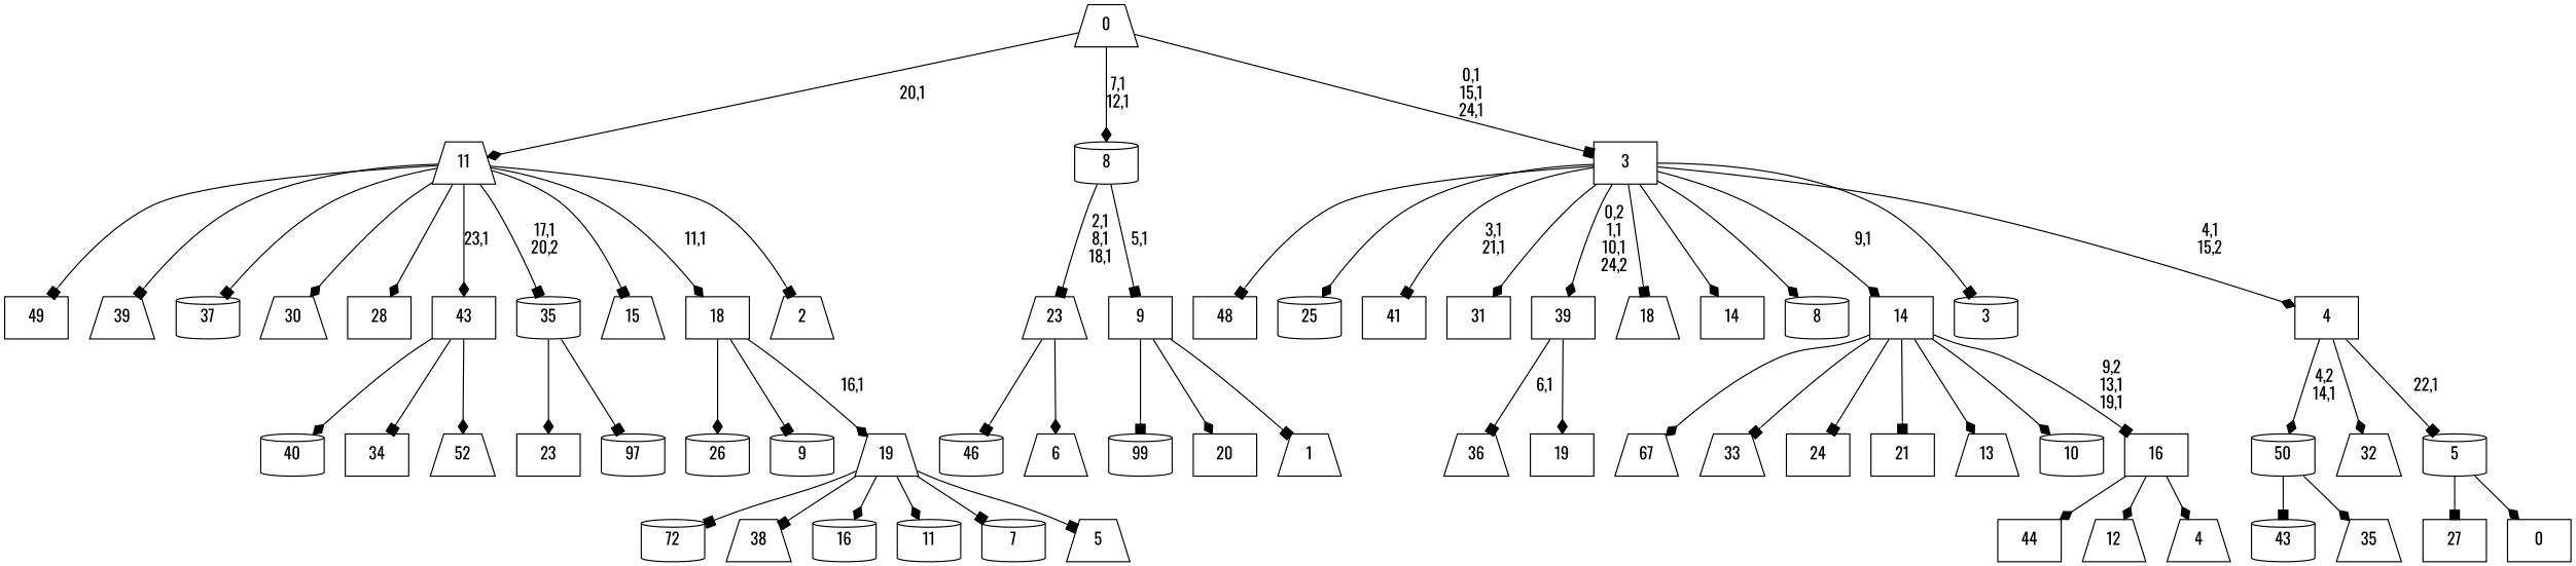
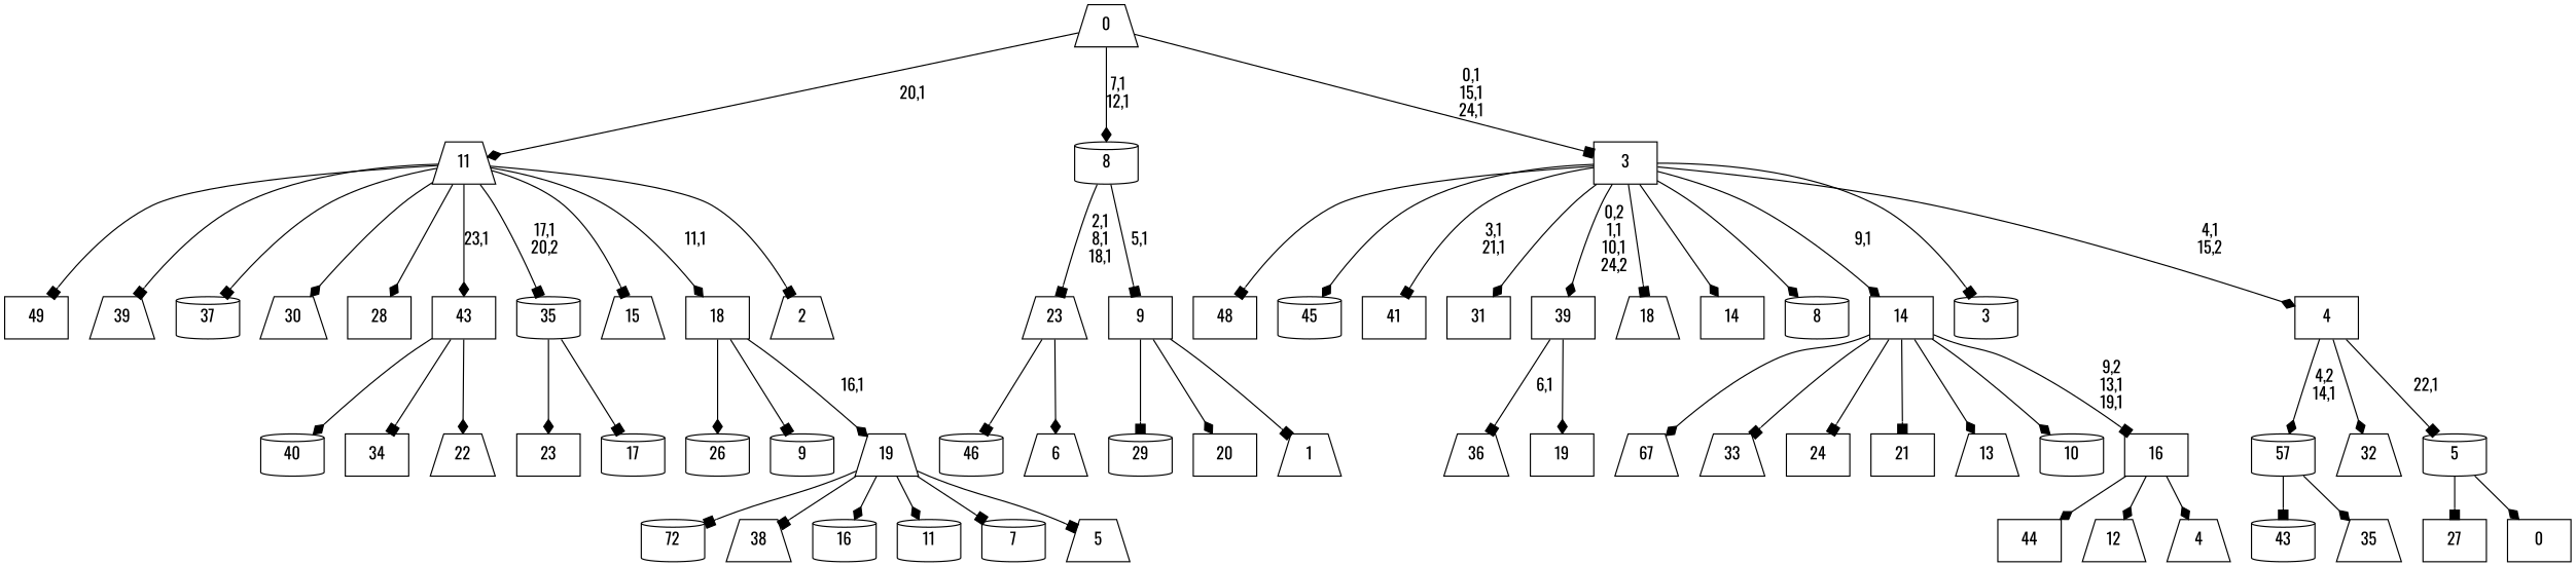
  digraph {
    fontname=Oswald
    node [fontname=Oswald shape=box]
    edge [arrowhead=diamond fontname=Oswald]
    n1 [label=49]
    n2 [label=48]
    n3 [label=67 shape=trapezium]
    n4 [label=46 shape=cylinder]
-   n5 [label=25 shape=cylinder]
+   n5 [label=45 shape=cylinder]
    n6 [label=44]
    n7 [label=43 shape=cylinder]
    n8 [label=72 shape=cylinder]
    n9 [label=41]
    n10 [label=40 shape=cylinder]
    n11 [label=39 shape=trapezium]
    n12 [label=38 shape=trapezium]
    n13 [label=37 shape=cylinder]
    n14 [label=36 shape=trapezium]
    n15 [label=35 shape=trapezium]
-   57 [shape=cylinder label=50]
+   57 [shape=cylinder]
    n17 [label=34]
    n18 [label=33 shape=trapezium]
    n19 [label=32 shape=trapezium]
    n20 [label=31]
    n21 [label=30 shape=trapezium]
-   n22 [label=99 shape=cylinder]
+   n22 [label=29 shape=cylinder]
    n23 [label=28]
    n24 [label=27]
    n25 [label=26 shape=cylinder]
    n26 [label=24]
    n27 [label=23]
-   n28 [label=52 shape=trapezium]
+   n28 [label=22 shape=trapezium]
    43
    n30 [label=21]
    n31 [label=20]
    n32 [label=19]
    39
    n34 [label=18 shape=trapezium]
-   n35 [label=97 shape=cylinder]
+   n35 [label=17 shape=cylinder]
    35 [shape=cylinder]
    n37 [label=16 shape=cylinder]
    n38 [label=15 shape=trapezium]
    n39 [label=14]
    n40 [label=13 shape=trapezium]
    n41 [label=12 shape=trapezium]
    n42 [label=11 shape=cylinder]
    n43 [label=10 shape=cylinder]
    n44 [label=9 shape=cylinder]
    n45 [label=8 shape=cylinder]
    n46 [label=7 shape=cylinder]
    n47 [label=6 shape=trapezium]
    23 [shape=trapezium]
    n49 [label=5 shape=trapezium]
    19 [shape=trapezium]
    18
    n52 [label=4 shape=trapezium]
    16
    14
    n55 [label=3 shape=cylinder]
    n56 [label=2 shape=trapezium]
    11 [shape=trapezium]
    n58 [label=1 shape=trapezium]
    9
    8 [shape=cylinder]
    n61 [label=0]
    5 [shape=cylinder]
    4
    3
    0 [shape=trapezium]
    57 -> n7 [arrowhead=box]
    57 -> n15
    43 -> n10
    43 -> n17 [arrowhead=box]
    43 -> n28
    39 -> n14 [arrowhead=box label="6,1"]
    39 -> n32
    35 -> n27
    35 -> n35 [arrowhead=box]
    23 -> n4 [arrowhead=box]
    23 -> n47
    19 -> n8 [arrowhead=box]
    19 -> n12 [arrowhead=box]
    19 -> n37
    19 -> n42
    19 -> n46 [arrowhead=box]
    19 -> n49 [arrowhead=box]
    18 -> n25
    18 -> n44 [arrowhead=box]
    18 -> 19 [label="16,1"]
    16 -> n6
    16 -> n41
    16 -> n52
    14 -> n3
    14 -> n18 [arrowhead=box]
    14 -> n26 [arrowhead=box]
    14 -> n30 [arrowhead=box]
    14 -> n40
    14 -> n43
    14 -> 16 [arrowhead=box label="9,2\n13,1\n19,1"]
    11 -> n1 [arrowhead=box]
    11 -> n11 [arrowhead=box]
    11 -> n13 [arrowhead=box]
    11 -> n21
    11 -> n23
    11 -> 43 [label="23,1"]
    11 -> 35 [arrowhead=box label="17,1\n20,2"]
    11 -> n38 [arrowhead=box]
    11 -> 18 [label="11,1"]
    11 -> n56 [arrowhead=box]
    9 -> n22 [arrowhead=box]
    9 -> n31
    9 -> n58 [arrowhead=box]
    8 -> 23 [arrowhead=box label="2,1\n8,1\n18,1"]
    8 -> 9 [arrowhead=box label="5,1"]
    5 -> n24 [arrowhead=box]
    5 -> n61
    4 -> 57 [label="4,2\n14,1"]
    4 -> n19
    4 -> 5 [arrowhead=box label="22,1"]
    3 -> n2 [arrowhead=box]
    3 -> n5
    3 -> n9 [arrowhead=box label="3,1\n21,1"]
    3 -> n20
    3 -> 39 [label="0,2\n1,1\n10,1\n24,2"]
    3 -> n34 [arrowhead=box]
    3 -> n39
    3 -> n45
    3 -> 14 [label="9,1"]
    3 -> n55 [arrowhead=box]
    3 -> 4 [label="4,1\n15,2"]
    0 -> 11 [label="20,1"]
    0 -> 8 [label="7,1\n12,1"]
    0 -> 3 [arrowhead=box label="0,1\n15,1\n24,1"]
  }
